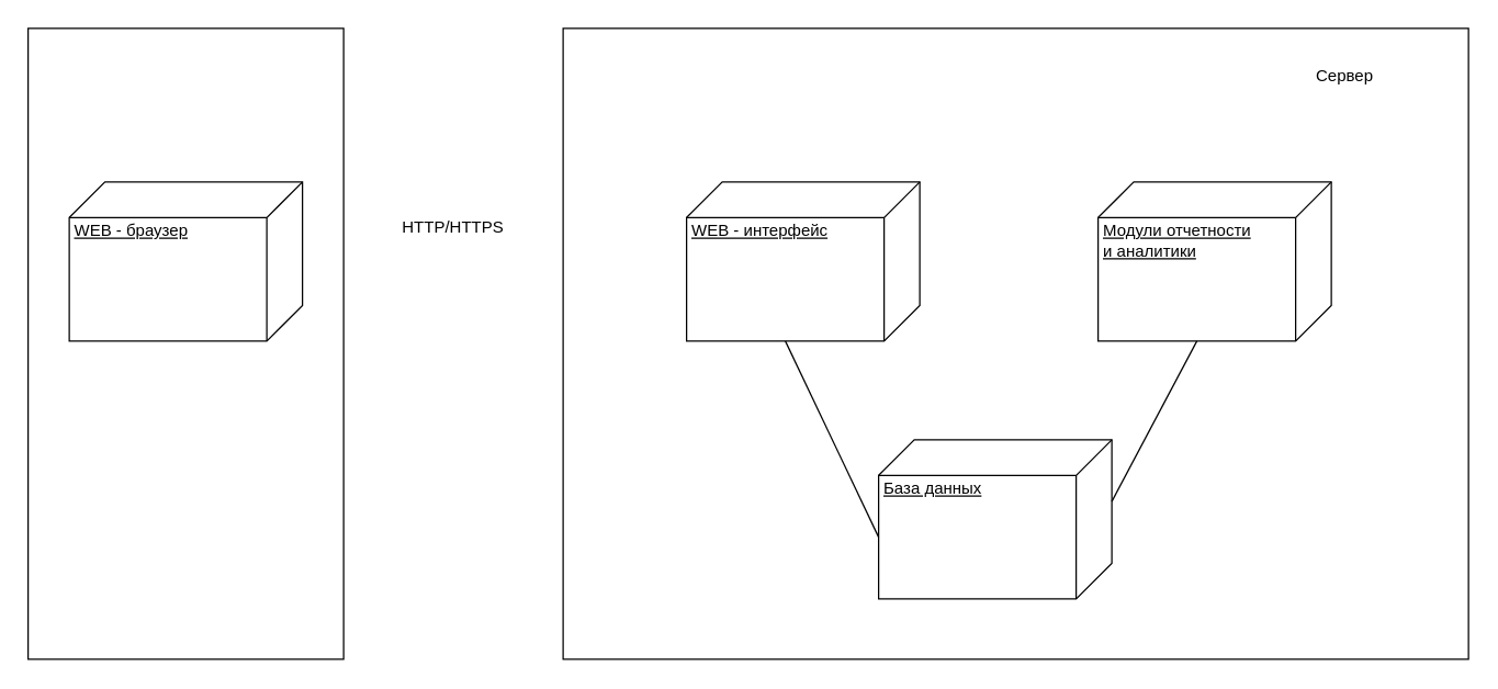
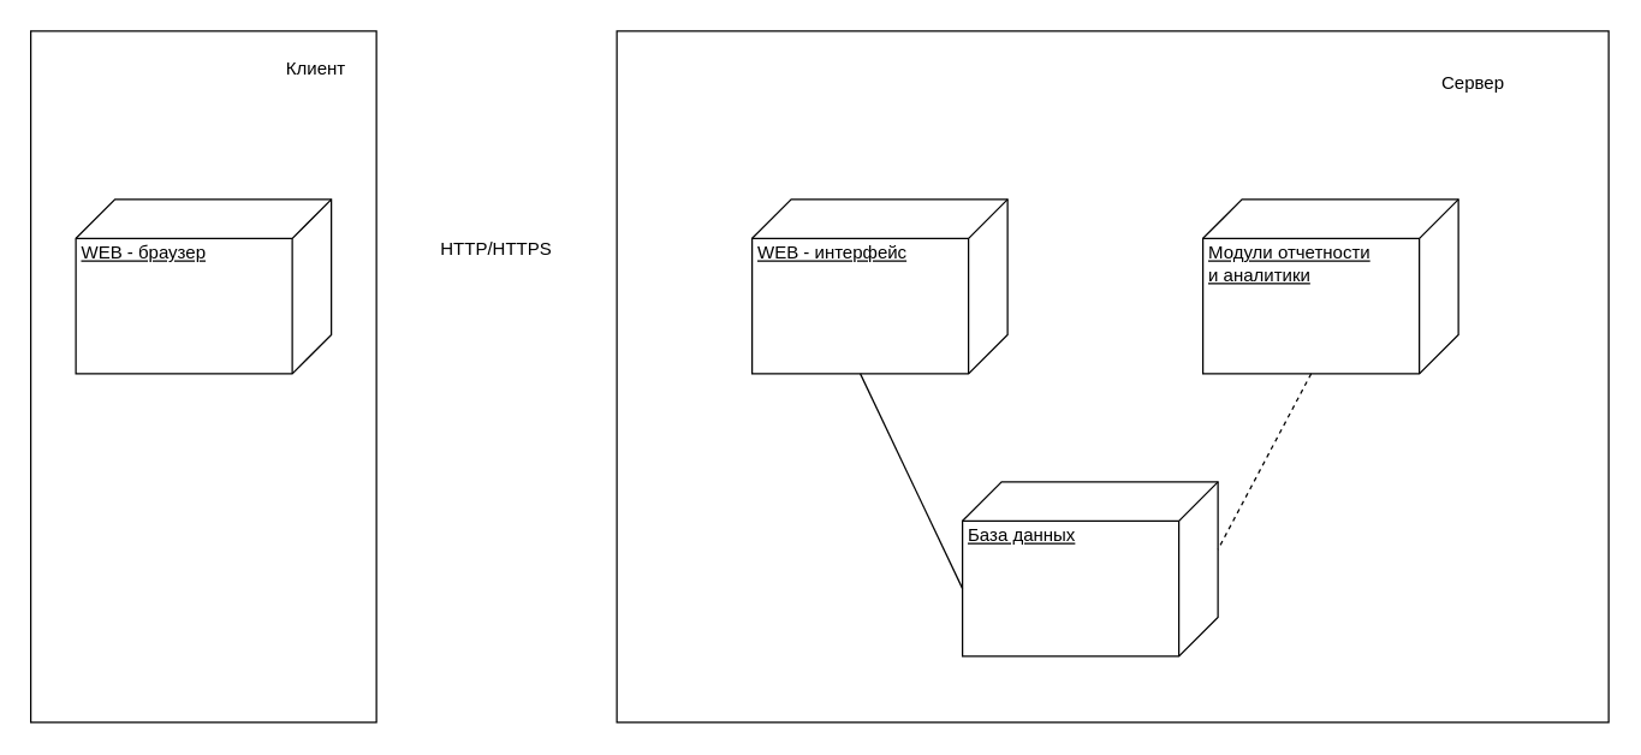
  <mxCell id="0" />
  <mxCell id="1" parent="0" />
  <mxCell id="2" value="" style="rounded=0;whiteSpace=wrap;html=1;" vertex="1" parent="1"><mxGeometry x="410" y="20" width="660" height="460" as="geometry" /></mxCell>
  <mxCell id="3" value="&lt;div&gt;&lt;br&gt;&lt;/div&gt;&lt;div&gt;WEB - интерфейс&lt;/div&gt;" style="verticalAlign=top;align=left;spacingTop=8;spacingLeft=2;spacingRight=12;shape=cube;size=26;direction=south;fontStyle=4;html=1;whiteSpace=wrap;" vertex="1" parent="1"><mxGeometry x="500" y="132" width="170" height="116" as="geometry" /></mxCell>
  <mxCell id="4" value="Сервер" style="text;html=1;align=center;verticalAlign=middle;whiteSpace=wrap;rounded=0;" vertex="1" parent="1"><mxGeometry x="950" y="40" width="60" height="30" as="geometry" /></mxCell>
  <mxCell id="5" value="&lt;div&gt;&lt;br&gt;&lt;/div&gt;&lt;div&gt;Модули отчетности&lt;/div&gt;&lt;div&gt;и аналитики&lt;/div&gt;" style="verticalAlign=top;align=left;spacingTop=8;spacingLeft=2;spacingRight=12;shape=cube;size=26;direction=south;fontStyle=4;html=1;whiteSpace=wrap;" vertex="1" parent="1"><mxGeometry x="800" y="132" width="170" height="116" as="geometry" /></mxCell>
  <mxCell id="6" value="&lt;div&gt;&lt;br&gt;&lt;/div&gt;&lt;div&gt;База данных&lt;/div&gt;" style="verticalAlign=top;align=left;spacingTop=8;spacingLeft=2;spacingRight=12;shape=cube;size=26;direction=south;fontStyle=4;html=1;whiteSpace=wrap;" vertex="1" parent="1"><mxGeometry x="640" y="320" width="170" height="116" as="geometry" /></mxCell>
  <mxCell id="7" value="" style="endArrow=none;html=1;rounded=0;exitX=0;exitY=0;exitDx=116;exitDy=98;exitPerimeter=0;entryX=0;entryY=0;entryDx=71;entryDy=170;entryPerimeter=0;" edge="1" parent="1" source="3" target="6"><mxGeometry width="50" height="50" relative="1" as="geometry"><mxPoint x="710" y="201" as="sourcePoint" /><mxPoint x="841" y="200" as="targetPoint" /></mxGeometry></mxCell>
- <mxCell id="8" value="" style="endArrow=none;html=1;rounded=0;exitX=0;exitY=0;exitDx=116;exitDy=98;exitPerimeter=0;entryX=0;entryY=0;entryDx=45;entryDy=0;entryPerimeter=0;" edge="1" parent="1" source="5" target="6"><mxGeometry width="50" height="50" relative="1" as="geometry"><mxPoint x="620" y="330" as="sourcePoint" /><mxPoint x="688" y="473" as="targetPoint" /></mxGeometry></mxCell>
+ <mxCell id="8" value="" style="endArrow=none;html=1;rounded=0;exitX=0;exitY=0;exitDx=116;exitDy=98;exitPerimeter=0;entryX=0;entryY=0;entryDx=45;entryDy=0;entryPerimeter=0;dashed=1;" edge="1" parent="1" source="5" target="6"><mxGeometry width="50" height="50" relative="1" as="geometry"><mxPoint x="620" y="330" as="sourcePoint" /><mxPoint x="688" y="473" as="targetPoint" /></mxGeometry></mxCell>
  <mxCell id="9" value="" style="rounded=0;whiteSpace=wrap;html=1;" vertex="1" parent="1"><mxGeometry x="20" y="20" width="230" height="460" as="geometry" /></mxCell>
+ <mxCell id="10" value="Клиент" style="text;html=1;align=center;verticalAlign=middle;whiteSpace=wrap;rounded=0;" vertex="1" parent="1"><mxGeometry x="180" y="30" width="60" height="30" as="geometry" /></mxCell>
  <mxCell id="11" value="&lt;div&gt;&lt;br&gt;&lt;/div&gt;&lt;div&gt;WEB - браузер&lt;/div&gt;" style="verticalAlign=top;align=left;spacingTop=8;spacingLeft=2;spacingRight=12;shape=cube;size=26;direction=south;fontStyle=4;html=1;whiteSpace=wrap;" vertex="1" parent="1"><mxGeometry x="50" y="132" width="170" height="116" as="geometry" /></mxCell>
  <mxCell id="12" value="HTTP/HTTPS" style="text;html=1;align=center;verticalAlign=middle;whiteSpace=wrap;rounded=0;" vertex="1" parent="1"><mxGeometry x="300" y="150" width="60" height="30" as="geometry" /></mxCell>
